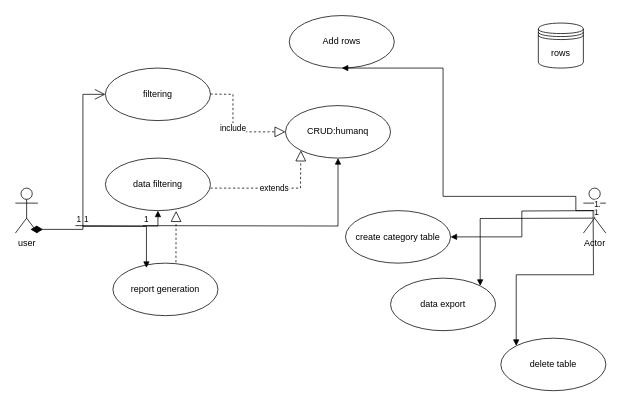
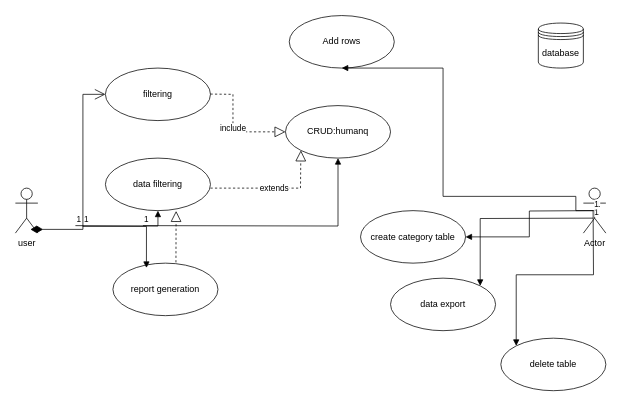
  <mxCell id="0" />
  <mxCell id="1" parent="0" />
  <mxCell id="2" value="user" style="shape=umlActor;verticalLabelPosition=bottom;verticalAlign=top;html=1;" vertex="1" parent="1"><mxGeometry x="20" y="250" width="30" height="60" as="geometry" /></mxCell>
  <mxCell id="3" value="Actor" style="shape=umlActor;verticalLabelPosition=bottom;verticalAlign=top;html=1;rotation=0;" vertex="1" parent="1"><mxGeometry x="777" y="250" width="30" height="60" as="geometry" /></mxCell>
  <mxCell id="4" value="filtering" style="ellipse;whiteSpace=wrap;html=1;" vertex="1" parent="1"><mxGeometry x="140" y="90" width="140" height="70" as="geometry" /></mxCell>
  <mxCell id="5" value="data filtering" style="ellipse;whiteSpace=wrap;html=1;" vertex="1" parent="1"><mxGeometry x="140" y="210" width="140" height="70" as="geometry" /></mxCell>
  <mxCell id="6" value="report generation" style="ellipse;whiteSpace=wrap;html=1;" vertex="1" parent="1"><mxGeometry x="150" y="350" width="140" height="70" as="geometry" /></mxCell>
  <mxCell id="7" value="CRUD:humanq" style="ellipse;whiteSpace=wrap;html=1;" vertex="1" parent="1"><mxGeometry x="380" y="140" width="140" height="70" as="geometry" /></mxCell>
  <mxCell id="8" value="&lt;div&gt;&lt;br&gt;&lt;/div&gt;&lt;div&gt;&lt;br&gt;&lt;/div&gt;" style="endArrow=open;html=1;endSize=12;startArrow=diamondThin;startSize=14;startFill=1;edgeStyle=orthogonalEdgeStyle;align=left;verticalAlign=bottom;rounded=0;entryX=0;entryY=0.5;entryDx=0;entryDy=0;" edge="1" parent="1" target="4"><mxGeometry x="-0.857" y="-95" relative="1" as="geometry"><mxPoint x="40" y="305" as="sourcePoint" /><mxPoint x="140" y="310" as="targetPoint" /><Array as="points"><mxPoint x="110" y="305" /><mxPoint x="110" y="125" /></Array><mxPoint as="offset" /></mxGeometry></mxCell>
  <mxCell id="9" value="&lt;div&gt;&lt;br&gt;&lt;/div&gt;&lt;div&gt;&lt;br&gt;&lt;/div&gt;" style="endArrow=block;endFill=1;html=1;edgeStyle=orthogonalEdgeStyle;align=left;verticalAlign=top;rounded=0;entryX=0.5;entryY=1;entryDx=0;entryDy=0;" edge="1" parent="1" target="5"><mxGeometry x="-1" y="-122" relative="1" as="geometry"><mxPoint x="100" y="300" as="sourcePoint" /><mxPoint x="260" y="300" as="targetPoint" /><mxPoint x="-19" y="-2" as="offset" /></mxGeometry></mxCell>
  <mxCell id="10" value="1" style="edgeLabel;resizable=0;html=1;align=left;verticalAlign=bottom;" connectable="0" vertex="1" parent="9"><mxGeometry x="-1" relative="1" as="geometry" /></mxCell>
  <mxCell id="11" value="" style="endArrow=block;endFill=1;html=1;edgeStyle=orthogonalEdgeStyle;align=left;verticalAlign=top;rounded=0;entryX=0.319;entryY=0.091;entryDx=0;entryDy=0;entryPerimeter=0;" edge="1" parent="1" target="6"><mxGeometry x="-1" y="-114" relative="1" as="geometry"><mxPoint x="110" y="300" as="sourcePoint" /><mxPoint x="190" y="300" as="targetPoint" /><Array as="points"><mxPoint x="110" y="301" /><mxPoint x="195" y="301" /></Array><mxPoint x="-29" y="-4" as="offset" /></mxGeometry></mxCell>
  <mxCell id="12" value="1" style="edgeLabel;resizable=0;html=1;align=left;verticalAlign=bottom;" connectable="0" vertex="1" parent="11"><mxGeometry x="-1" relative="1" as="geometry" /></mxCell>
  <mxCell id="13" value="" style="endArrow=block;endFill=1;html=1;edgeStyle=orthogonalEdgeStyle;align=left;verticalAlign=top;rounded=0;entryX=0.5;entryY=1;entryDx=0;entryDy=0;" edge="1" parent="1" target="7"><mxGeometry x="-1" relative="1" as="geometry"><mxPoint x="190" y="300" as="sourcePoint" /><mxPoint x="450" y="290" as="targetPoint" /></mxGeometry></mxCell>
  <mxCell id="14" value="1" style="edgeLabel;resizable=0;html=1;align=left;verticalAlign=bottom;" connectable="0" vertex="1" parent="13"><mxGeometry x="-1" relative="1" as="geometry" /></mxCell>
  <mxCell id="15" value="include" style="endArrow=block;dashed=1;endFill=0;endSize=12;html=1;rounded=0;entryX=0;entryY=0.5;entryDx=0;entryDy=0;" edge="1" parent="1" target="7"><mxGeometry width="160" relative="1" as="geometry"><mxPoint x="280" y="124.66" as="sourcePoint" /><mxPoint x="440" y="124.66" as="targetPoint" /><Array as="points"><mxPoint x="310" y="125" /><mxPoint x="310" y="175" /></Array></mxGeometry></mxCell>
  <mxCell id="16" value="" style="endArrow=block;dashed=1;endFill=0;endSize=12;html=1;rounded=0;entryX=0.673;entryY=1.006;entryDx=0;entryDy=0;entryPerimeter=0;" edge="1" parent="1" target="5"><mxGeometry x="-1" y="246" width="160" relative="1" as="geometry"><mxPoint x="234" y="349" as="sourcePoint" /><mxPoint x="394" y="349" as="targetPoint" /><mxPoint x="32" y="122" as="offset" /></mxGeometry></mxCell>
  <mxCell id="17" value="extends" style="endArrow=block;dashed=1;endFill=0;endSize=12;html=1;rounded=0;entryX=0;entryY=1;entryDx=0;entryDy=0;" edge="1" parent="1" target="7"><mxGeometry width="160" relative="1" as="geometry"><mxPoint x="280" y="250" as="sourcePoint" /><mxPoint x="440" y="250" as="targetPoint" /><Array as="points"><mxPoint x="400" y="250" /></Array></mxGeometry></mxCell>
  <mxCell id="18" value="Add rows" style="ellipse;whiteSpace=wrap;html=1;" vertex="1" parent="1"><mxGeometry x="385" y="20" width="140" height="70" as="geometry" /></mxCell>
- <mxCell id="19" value="rows" style="shape=datastore;whiteSpace=wrap;html=1;" vertex="1" parent="1"><mxGeometry x="717" y="30" width="60" height="60" as="geometry" /></mxCell>
+ <mxCell id="19" value="database" style="shape=datastore;whiteSpace=wrap;html=1;" vertex="1" parent="1"><mxGeometry x="717" y="30" width="60" height="60" as="geometry" /></mxCell>
  <mxCell id="20" value="" style="endArrow=block;endFill=1;html=1;edgeStyle=orthogonalEdgeStyle;align=left;verticalAlign=top;rounded=0;exitX=0.5;exitY=0.5;exitDx=0;exitDy=0;exitPerimeter=0;entryX=0.5;entryY=1;entryDx=0;entryDy=0;" edge="1" parent="1" source="3" target="18"><mxGeometry x="-1" relative="1" as="geometry"><mxPoint x="610" y="260" as="sourcePoint" /><mxPoint x="770" y="260" as="targetPoint" /><Array as="points"><mxPoint x="767" y="280" /><mxPoint x="767" y="261" /><mxPoint x="590" y="261" /></Array></mxGeometry></mxCell>
  <mxCell id="21" value="1" style="edgeLabel;resizable=0;html=1;align=left;verticalAlign=bottom;" connectable="0" vertex="1" parent="20"><mxGeometry x="-1" relative="1" as="geometry" /></mxCell>
- <mxCell id="22" value="create category table" style="ellipse;whiteSpace=wrap;html=1;" vertex="1" parent="1"><mxGeometry x="460" y="280" width="140" height="70" as="geometry" /></mxCell>
+ <mxCell id="22" value="create category table" style="ellipse;whiteSpace=wrap;html=1;" vertex="1" parent="1"><mxGeometry x="480" y="280" width="140" height="70" as="geometry" /></mxCell>
  <mxCell id="23" value="&lt;div&gt;&lt;br&gt;&lt;/div&gt;&lt;div&gt;&lt;br&gt;&lt;/div&gt;" style="endArrow=block;endFill=1;html=1;edgeStyle=orthogonalEdgeStyle;align=left;verticalAlign=top;rounded=0;entryX=1;entryY=0.5;entryDx=0;entryDy=0;" edge="1" parent="1" target="22"><mxGeometry x="-1" relative="1" as="geometry"><mxPoint x="790" y="280" as="sourcePoint" /><mxPoint x="780" y="360" as="targetPoint" /></mxGeometry></mxCell>
  <mxCell id="24" value="1" style="edgeLabel;resizable=0;html=1;align=left;verticalAlign=bottom;" connectable="0" vertex="1" parent="23"><mxGeometry x="-1" relative="1" as="geometry" /></mxCell>
  <mxCell id="25" value="data export" style="ellipse;whiteSpace=wrap;html=1;" vertex="1" parent="1"><mxGeometry x="520" y="370" width="140" height="70" as="geometry" /></mxCell>
  <mxCell id="26" value="" style="endArrow=block;endFill=1;html=1;edgeStyle=orthogonalEdgeStyle;align=left;verticalAlign=top;rounded=0;entryX=1;entryY=0;entryDx=0;entryDy=0;" edge="1" parent="1" target="25"><mxGeometry x="-1" relative="1" as="geometry"><mxPoint x="790" y="290" as="sourcePoint" /><mxPoint x="950" y="290" as="targetPoint" /></mxGeometry></mxCell>
  <mxCell id="27" value="1" style="edgeLabel;resizable=0;html=1;align=left;verticalAlign=bottom;" connectable="0" vertex="1" parent="26"><mxGeometry x="-1" relative="1" as="geometry" /></mxCell>
  <mxCell id="28" value="delete table" style="ellipse;whiteSpace=wrap;html=1;" vertex="1" parent="1"><mxGeometry x="667" y="450" width="140" height="70" as="geometry" /></mxCell>
  <mxCell id="29" value="&lt;div&gt;&lt;br&gt;&lt;/div&gt;&lt;div&gt;&lt;br&gt;&lt;/div&gt;" style="endArrow=block;endFill=1;html=1;edgeStyle=orthogonalEdgeStyle;align=left;verticalAlign=top;rounded=0;entryX=0;entryY=0;entryDx=0;entryDy=0;" edge="1" parent="1" target="28"><mxGeometry x="-1" relative="1" as="geometry"><mxPoint x="790" y="280" as="sourcePoint" /><mxPoint x="950" y="280" as="targetPoint" /></mxGeometry></mxCell>
  <mxCell id="30" value="1" style="edgeLabel;resizable=0;html=1;align=left;verticalAlign=bottom;" connectable="0" vertex="1" parent="29"><mxGeometry x="-1" relative="1" as="geometry" /></mxCell>
